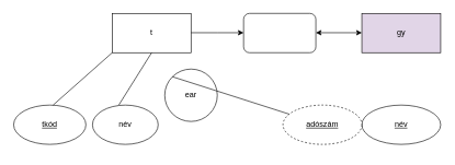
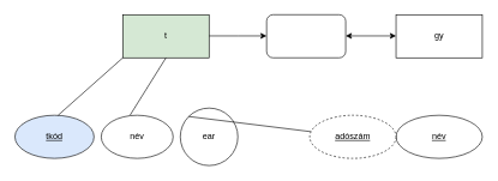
  <mxCell id="0" />
  <mxCell id="1" parent="0" />
- <mxCell id="2" value="t" style="rounded=0;whiteSpace=wrap;html=1;" vertex="1" parent="1"><mxGeometry x="170" y="20" width="120" height="60" as="geometry" /></mxCell>
- <mxCell id="3" value="gy" style="rounded=0;whiteSpace=wrap;html=1;fillColor=#e1d5e7;" vertex="1" parent="1"><mxGeometry x="550" y="20" width="120" height="60" as="geometry" /></mxCell>
+ <mxCell id="2" value="t" style="rounded=0;whiteSpace=wrap;html=1;fillColor=#d5e8d4;" vertex="1" parent="1"><mxGeometry x="170" y="20" width="120" height="60" as="geometry" /></mxCell>
+ <mxCell id="3" value="gy" style="rounded=0;whiteSpace=wrap;html=1;" vertex="1" parent="1"><mxGeometry x="550" y="20" width="120" height="60" as="geometry" /></mxCell>
  <mxCell id="4" value="" style="endArrow=classic;startArrow=classic;html=1;rounded=0;" edge="1" parent="1"><mxGeometry width="50" height="50" relative="1" as="geometry"><mxPoint x="480" y="49.5" as="sourcePoint" /><mxPoint x="550" y="49.5" as="targetPoint" /><Array as="points" /></mxGeometry></mxCell>
- <mxCell id="5" value="&lt;u&gt;tkód&lt;/u&gt;" style="ellipse;whiteSpace=wrap;html=1;" vertex="1" parent="1"><mxGeometry y="160" width="110" height="60" as="geometry" x="20" /></mxCell>
+ <mxCell id="5" value="&lt;u&gt;tkód&lt;/u&gt;" style="ellipse;whiteSpace=wrap;html=1;fillColor=#dae8fc;" vertex="1" parent="1"><mxGeometry y="160" width="110" height="60" as="geometry" x="20" /></mxCell>
  <mxCell id="6" value="név" style="ellipse;whiteSpace=wrap;html=1;" vertex="1" parent="1"><mxGeometry x="140" y="160" width="100" height="60" as="geometry" /></mxCell>
  <mxCell id="7" value="" style="endArrow=classic;html=1;rounded=0;" edge="1" parent="1"><mxGeometry width="50" height="50" relative="1" as="geometry"><mxPoint x="290" y="49.5" as="sourcePoint" /><mxPoint x="370" y="49.5" as="targetPoint" /><Array as="points"><mxPoint x="330" y="49.5" /></Array></mxGeometry></mxCell>
- <mxCell id="8" value="ear" style="ellipse;whiteSpace=wrap;html=1;aspect=fixed;" vertex="1" parent="1"><mxGeometry x="250" y="105" width="80" height="80" as="geometry" /></mxCell>
+ <mxCell id="8" value="ear" style="ellipse;whiteSpace=wrap;html=1;aspect=fixed;" vertex="1" parent="1"><mxGeometry x="250" y="150" width="80" height="80" as="geometry" /></mxCell>
  <mxCell id="9" value="&lt;u&gt;név&lt;/u&gt;" style="ellipse;whiteSpace=wrap;html=1;" vertex="1" parent="1"><mxGeometry x="550" y="160" width="120" height="60" as="geometry" /></mxCell>
  <mxCell id="10" value="" style="endArrow=none;html=1;rounded=0;entryX=0;entryY=1;entryDx=0;entryDy=0;" edge="1" parent="1" target="2"><mxGeometry width="50" height="50" relative="1" as="geometry"><mxPoint x="80" y="160" as="sourcePoint" /><mxPoint x="130" y="110" as="targetPoint" /></mxGeometry></mxCell>
  <mxCell id="11" value="" style="endArrow=none;html=1;rounded=0;entryX=0.25;entryY=1;entryDx=0;entryDy=0;" edge="1" parent="1"><mxGeometry width="50" height="50" relative="1" as="geometry"><mxPoint x="180" y="160" as="sourcePoint" /><mxPoint x="230" y="80" as="targetPoint" /></mxGeometry></mxCell>
  <mxCell id="12" value="" style="endArrow=none;html=1;rounded=0;exitX=0;exitY=0;exitDx=0;exitDy=0;" edge="1" parent="1" source="8" target="13"><mxGeometry width="50" height="50" relative="1" as="geometry"><mxPoint x="240" y="160" as="sourcePoint" /><mxPoint x="290" y="80" as="targetPoint" /></mxGeometry></mxCell>
  <mxCell id="13" value="&lt;u&gt;adószám&lt;/u&gt;" style="ellipse;whiteSpace=wrap;html=1;dashed=1;" vertex="1" parent="1"><mxGeometry x="430" y="160" width="120" height="60" as="geometry" /></mxCell>
  <mxCell id="14" value="" style="rounded=1;whiteSpace=wrap;html=1;" vertex="1" parent="1"><mxGeometry x="370" y="20" width="110" height="60" as="geometry" /></mxCell>
